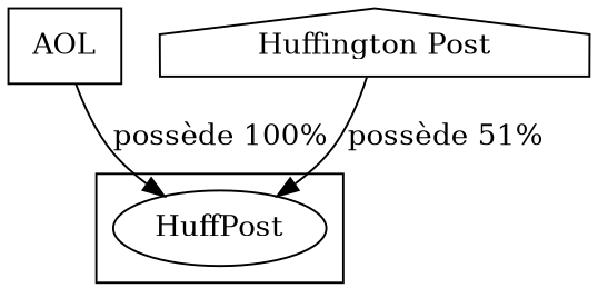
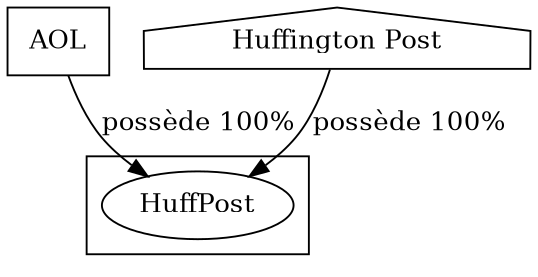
  digraph {
    rankdir=TB
    n1 [label=AOL shape=box]
    n2 [label=HuffPost]
    n3 [label="Huffington Post" shape=house]
    subgraph sub_1 {
      n1
    }
    subgraph cluster_2 {
      n2
    }
    n1 -> n2 [label="possède 100%"]
-   n3 -> n2 [label="possède 51%"]
+   n3 -> n2 [label="possède 100%"]
  }
